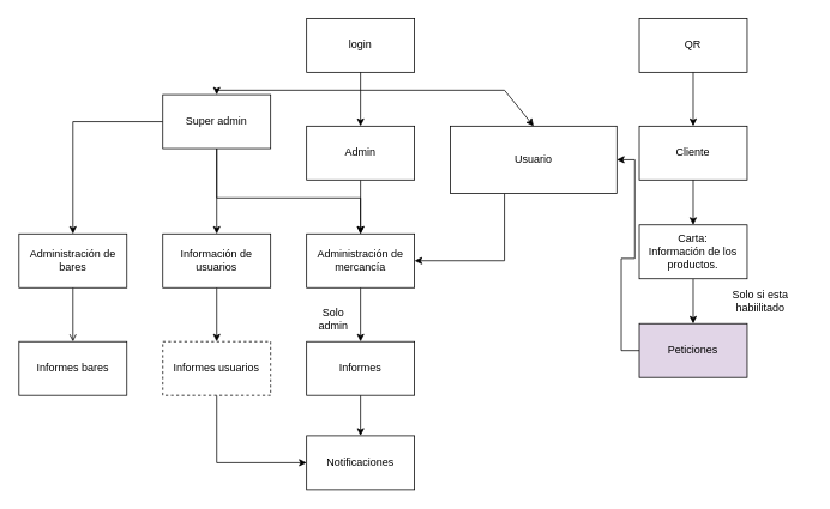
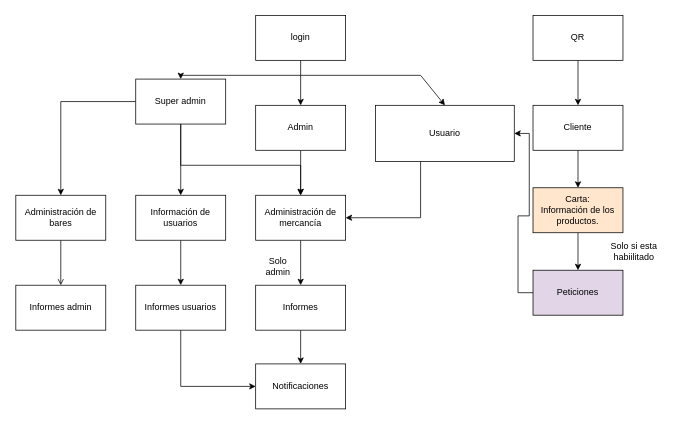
  <mxCell id="0" />
  <mxCell id="1" parent="0" />
  <mxCell id="2" value="login" style="rounded=0;whiteSpace=wrap;html=1;" vertex="1" parent="1"><mxGeometry x="340" y="20" width="120" height="60" as="geometry" /></mxCell>
  <mxCell id="3" value="QR" style="rounded=0;whiteSpace=wrap;html=1;" vertex="1" parent="1"><mxGeometry x="710" y="20" width="120" height="60" as="geometry" /></mxCell>
  <mxCell id="4" value="" style="edgeStyle=orthogonalEdgeStyle;rounded=0;orthogonalLoop=1;jettySize=auto;html=1;" edge="1" parent="1" source="7" target="23"><mxGeometry relative="1" as="geometry" /></mxCell>
  <mxCell id="5" value="" style="edgeStyle=orthogonalEdgeStyle;rounded=0;orthogonalLoop=1;jettySize=auto;html=1;" edge="1" parent="1" source="7" target="21"><mxGeometry relative="1" as="geometry" /></mxCell>
  <mxCell id="6" style="edgeStyle=orthogonalEdgeStyle;rounded=0;orthogonalLoop=1;jettySize=auto;html=1;entryX=0.5;entryY=0;entryDx=0;entryDy=0;" edge="1" parent="1" source="7" target="25"><mxGeometry relative="1" as="geometry"><Array as="points"><mxPoint x="240" y="220" /><mxPoint x="400" y="220" /></Array></mxGeometry></mxCell>
  <mxCell id="7" value="Super admin" style="rounded=0;whiteSpace=wrap;html=1;" vertex="1" parent="1"><mxGeometry x="180" y="105" width="120" height="60" as="geometry" /></mxCell>
  <mxCell id="8" value="" style="edgeStyle=orthogonalEdgeStyle;rounded=0;orthogonalLoop=1;jettySize=auto;html=1;" edge="1" parent="1" source="9" target="25"><mxGeometry relative="1" as="geometry" /></mxCell>
  <mxCell id="9" value="Admin" style="rounded=0;whiteSpace=wrap;html=1;" vertex="1" parent="1"><mxGeometry x="340" y="140" width="120" height="60" as="geometry" /></mxCell>
  <mxCell id="10" style="edgeStyle=orthogonalEdgeStyle;rounded=0;orthogonalLoop=1;jettySize=auto;html=1;entryX=1;entryY=0.5;entryDx=0;entryDy=0;" edge="1" parent="1" source="11" target="25"><mxGeometry relative="1" as="geometry"><Array as="points"><mxPoint x="560" y="290" /></Array></mxGeometry></mxCell>
  <mxCell id="11" value="Usuario" style="rounded=0;whiteSpace=wrap;html=1;" vertex="1" parent="1"><mxGeometry x="500" y="140" width="185" height="75" as="geometry" /></mxCell>
  <mxCell id="12" value="Cliente" style="rounded=0;whiteSpace=wrap;html=1;" vertex="1" parent="1"><mxGeometry x="710" y="140" width="120" height="60" as="geometry" /></mxCell>
  <mxCell id="13" value="" style="endArrow=classic;html=1;rounded=0;exitX=0.5;exitY=1;exitDx=0;exitDy=0;" edge="1" parent="1" source="2" target="9"><mxGeometry width="50" height="50" relative="1" as="geometry"><mxPoint x="570" y="210" as="sourcePoint" /><mxPoint x="620" y="160" as="targetPoint" /></mxGeometry></mxCell>
  <mxCell id="14" value="" style="endArrow=classic;html=1;rounded=0;entryX=0.5;entryY=0;entryDx=0;entryDy=0;" edge="1" parent="1" target="7"><mxGeometry width="50" height="50" relative="1" as="geometry"><mxPoint x="400" y="100" as="sourcePoint" /><mxPoint x="620" y="160" as="targetPoint" /><Array as="points"><mxPoint x="240" y="100" /></Array></mxGeometry></mxCell>
  <mxCell id="15" value="" style="endArrow=classic;html=1;rounded=0;entryX=0.5;entryY=0;entryDx=0;entryDy=0;" edge="1" parent="1" target="11"><mxGeometry width="50" height="50" relative="1" as="geometry"><mxPoint x="400" y="100" as="sourcePoint" /><mxPoint x="620" y="160" as="targetPoint" /><Array as="points"><mxPoint x="560" y="100" /></Array></mxGeometry></mxCell>
  <mxCell id="16" value="" style="endArrow=classic;html=1;rounded=0;entryX=0.5;entryY=0;entryDx=0;entryDy=0;exitX=0.5;exitY=1;exitDx=0;exitDy=0;" edge="1" parent="1" source="3" target="12"><mxGeometry width="50" height="50" relative="1" as="geometry"><mxPoint x="570" y="210" as="sourcePoint" /><mxPoint x="620" y="160" as="targetPoint" /></mxGeometry></mxCell>
  <mxCell id="17" value="" style="edgeStyle=orthogonalEdgeStyle;rounded=0;orthogonalLoop=1;jettySize=auto;html=1;" edge="1" parent="1" source="18" target="34"><mxGeometry relative="1" as="geometry" /></mxCell>
- <mxCell id="18" value="Carta:&lt;br&gt;Información de los productos." style="rounded=0;whiteSpace=wrap;html=1;" vertex="1" parent="1"><mxGeometry x="710" y="250" width="120" height="60" as="geometry" /></mxCell>
+ <mxCell id="18" value="Carta:&lt;br&gt;Información de los productos." style="rounded=0;whiteSpace=wrap;html=1;fillColor=#ffe6cc;" vertex="1" parent="1"><mxGeometry x="710" y="250" width="120" height="60" as="geometry" /></mxCell>
  <mxCell id="19" value="" style="endArrow=classic;html=1;rounded=0;entryX=0.5;entryY=0;entryDx=0;entryDy=0;exitX=0.5;exitY=1;exitDx=0;exitDy=0;" edge="1" parent="1" source="12" target="18"><mxGeometry width="50" height="50" relative="1" as="geometry"><mxPoint x="540" y="240" as="sourcePoint" /><mxPoint x="590" y="190" as="targetPoint" /></mxGeometry></mxCell>
  <mxCell id="20" value="" style="edgeStyle=orthogonalEdgeStyle;rounded=0;orthogonalLoop=1;jettySize=auto;html=1;" edge="1" parent="1" source="21" target="32"><mxGeometry relative="1" as="geometry" /></mxCell>
  <mxCell id="21" value="Información de usuarios" style="rounded=0;whiteSpace=wrap;html=1;" vertex="1" parent="1"><mxGeometry x="180" y="260" width="120" height="60" as="geometry" /></mxCell>
  <mxCell id="22" value="" style="edgeStyle=orthogonalEdgeStyle;rounded=0;orthogonalLoop=1;jettySize=auto;html=1;endArrow=open;" edge="1" parent="1" source="23" target="28"><mxGeometry relative="1" as="geometry" /></mxCell>
  <mxCell id="23" value="Administración de bares" style="rounded=0;whiteSpace=wrap;html=1;" vertex="1" parent="1"><mxGeometry x="20" y="260" width="120" height="60" as="geometry" /></mxCell>
  <mxCell id="24" value="" style="edgeStyle=orthogonalEdgeStyle;rounded=0;orthogonalLoop=1;jettySize=auto;html=1;" edge="1" parent="1" source="25" target="27"><mxGeometry relative="1" as="geometry" /></mxCell>
  <mxCell id="25" value="Administración de mercancía" style="rounded=0;whiteSpace=wrap;html=1;" vertex="1" parent="1"><mxGeometry x="340" y="260" width="120" height="60" as="geometry" /></mxCell>
  <mxCell id="26" value="" style="edgeStyle=orthogonalEdgeStyle;rounded=0;orthogonalLoop=1;jettySize=auto;html=1;" edge="1" parent="1" source="27" target="29"><mxGeometry relative="1" as="geometry" /></mxCell>
  <mxCell id="27" value="Informes" style="rounded=0;whiteSpace=wrap;html=1;" vertex="1" parent="1"><mxGeometry x="340" y="380" width="120" height="60" as="geometry" /></mxCell>
- <mxCell id="28" value="Informes bares" style="rounded=0;whiteSpace=wrap;html=1;" vertex="1" parent="1"><mxGeometry x="20" y="380" width="120" height="60" as="geometry" /></mxCell>
+ <mxCell id="28" value="Informes admin" style="rounded=0;whiteSpace=wrap;html=1;" vertex="1" parent="1"><mxGeometry x="20" y="380" width="120" height="60" as="geometry" /></mxCell>
  <mxCell id="29" value="Notificaciones" style="rounded=0;whiteSpace=wrap;html=1;" vertex="1" parent="1"><mxGeometry x="340" y="485" width="120" height="60" as="geometry" /></mxCell>
  <mxCell id="30" value="Solo admin" style="text;html=1;strokeColor=none;fillColor=none;align=center;verticalAlign=middle;whiteSpace=wrap;rounded=0;" vertex="1" parent="1"><mxGeometry x="340" y="340" width="60" height="30" as="geometry" /></mxCell>
  <mxCell id="31" style="edgeStyle=orthogonalEdgeStyle;rounded=0;orthogonalLoop=1;jettySize=auto;html=1;entryX=0;entryY=0.5;entryDx=0;entryDy=0;" edge="1" parent="1" source="32" target="29"><mxGeometry relative="1" as="geometry"><Array as="points"><mxPoint x="240" y="515" /></Array></mxGeometry></mxCell>
- <mxCell id="32" value="Informes usuarios" style="rounded=0;whiteSpace=wrap;html=1;dashed=1;" vertex="1" parent="1"><mxGeometry x="180" y="380" width="120" height="60" as="geometry" /></mxCell>
+ <mxCell id="32" value="Informes usuarios" style="rounded=0;whiteSpace=wrap;html=1;" vertex="1" parent="1"><mxGeometry x="180" y="380" width="120" height="60" as="geometry" /></mxCell>
  <mxCell id="33" style="edgeStyle=orthogonalEdgeStyle;rounded=0;orthogonalLoop=1;jettySize=auto;html=1;entryX=1;entryY=0.5;entryDx=0;entryDy=0;" edge="1" parent="1" source="34" target="11"><mxGeometry relative="1" as="geometry" /></mxCell>
  <mxCell id="34" value="Peticiones" style="rounded=0;whiteSpace=wrap;html=1;fillColor=#e1d5e7;" vertex="1" parent="1"><mxGeometry x="710" y="360" width="120" height="60" as="geometry" /></mxCell>
  <mxCell id="35" value="Solo si esta habiilitado" style="text;html=1;strokeColor=none;fillColor=none;align=center;verticalAlign=middle;whiteSpace=wrap;rounded=0;" vertex="1" parent="1"><mxGeometry x="790" y="320" width="110" height="30" as="geometry" /></mxCell>
